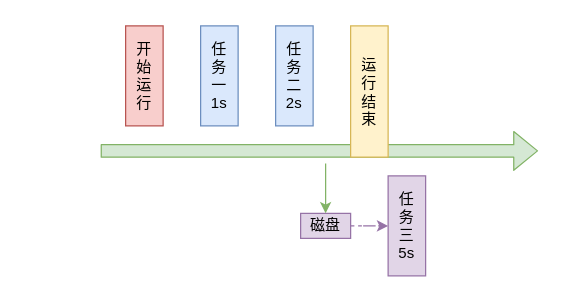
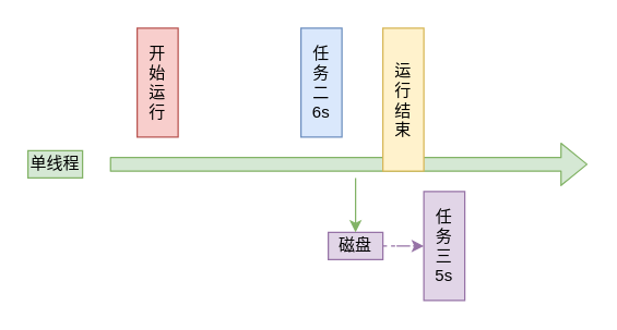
  <mxCell id="0" />
  <mxCell id="1" parent="0" />
  <mxCell id="2" value="" style="shape=flexArrow;endArrow=classic;html=1;fillColor=#d5e8d4;strokeColor=#82b366;" edge="1" parent="1"><mxGeometry width="50" height="50" relative="1" as="geometry"><mxPoint x="80" y="120" as="sourcePoint" /><mxPoint x="430" y="120" as="targetPoint" /></mxGeometry></mxCell>
  <mxCell id="3" value="开&lt;br&gt;始&lt;br&gt;运&lt;br&gt;行" style="text;html=1;strokeColor=#b85450;fillColor=#f8cecc;align=center;verticalAlign=middle;whiteSpace=wrap;rounded=0;" vertex="1" parent="1"><mxGeometry x="100" y="20" width="30" height="80" as="geometry" /></mxCell>
- <mxCell id="4" value="任&lt;br&gt;务&lt;br&gt;一&lt;br&gt;1s" style="text;html=1;strokeColor=#6c8ebf;fillColor=#dae8fc;align=center;verticalAlign=middle;whiteSpace=wrap;rounded=0;" vertex="1" parent="1"><mxGeometry x="160" y="20" width="30" height="80" as="geometry" /></mxCell>
- <mxCell id="5" value="任&lt;br&gt;务&lt;br&gt;二&lt;br&gt;2s" style="text;html=1;strokeColor=#6c8ebf;fillColor=#dae8fc;align=center;verticalAlign=middle;whiteSpace=wrap;rounded=0;" vertex="1" parent="1"><mxGeometry x="220" y="20" width="30" height="80" as="geometry" /></mxCell>
+ <mxCell id="5" value="任&lt;br&gt;务&lt;br&gt;二&lt;br&gt;6s" style="text;html=1;strokeColor=#6c8ebf;fillColor=#dae8fc;align=center;verticalAlign=middle;whiteSpace=wrap;rounded=0;" vertex="1" parent="1"><mxGeometry x="220" y="20" width="30" height="80" as="geometry" /></mxCell>
  <mxCell id="6" value="任&lt;br&gt;务&lt;br&gt;三&lt;br&gt;5s" style="text;html=1;strokeColor=#9673a6;fillColor=#e1d5e7;align=center;verticalAlign=middle;whiteSpace=wrap;rounded=0;" vertex="1" parent="1"><mxGeometry x="310" y="140" width="30" height="80" as="geometry" /></mxCell>
  <mxCell id="7" value="运&lt;br&gt;行&lt;br&gt;结&lt;br&gt;束" style="text;html=1;strokeColor=#d6b656;fillColor=#fff2cc;align=center;verticalAlign=middle;whiteSpace=wrap;rounded=0;" vertex="1" parent="1"><mxGeometry x="280" y="20" width="30" height="105" as="geometry" /></mxCell>
+ <mxCell id="8" value="单线程" style="text;html=1;strokeColor=#82b366;fillColor=#d5e8d4;align=center;verticalAlign=middle;whiteSpace=wrap;rounded=0;" vertex="1" parent="1"><mxGeometry x="20" y="110" width="40" height="20" as="geometry" /></mxCell>
  <mxCell id="9" style="edgeStyle=orthogonalEdgeStyle;rounded=0;orthogonalLoop=1;jettySize=auto;html=1;entryX=0;entryY=0.5;entryDx=0;entryDy=0;fillColor=#e1d5e7;strokeColor=#9673a6;dashed=1;" edge="1" parent="1" source="10" target="6"><mxGeometry relative="1" as="geometry" /></mxCell>
  <mxCell id="10" value="磁盘" style="text;html=1;strokeColor=#9673a6;fillColor=#e1d5e7;align=center;verticalAlign=middle;whiteSpace=wrap;rounded=0;" vertex="1" parent="1"><mxGeometry x="240" y="170" width="40" height="20" as="geometry" /></mxCell>
  <mxCell id="11" value="" style="endArrow=classic;html=1;entryX=0.5;entryY=0;entryDx=0;entryDy=0;fillColor=#d5e8d4;strokeColor=#82b366;" edge="1" parent="1" target="10"><mxGeometry width="50" height="50" relative="1" as="geometry"><mxPoint x="260" y="130" as="sourcePoint" /><mxPoint x="290" y="240" as="targetPoint" /></mxGeometry></mxCell>
